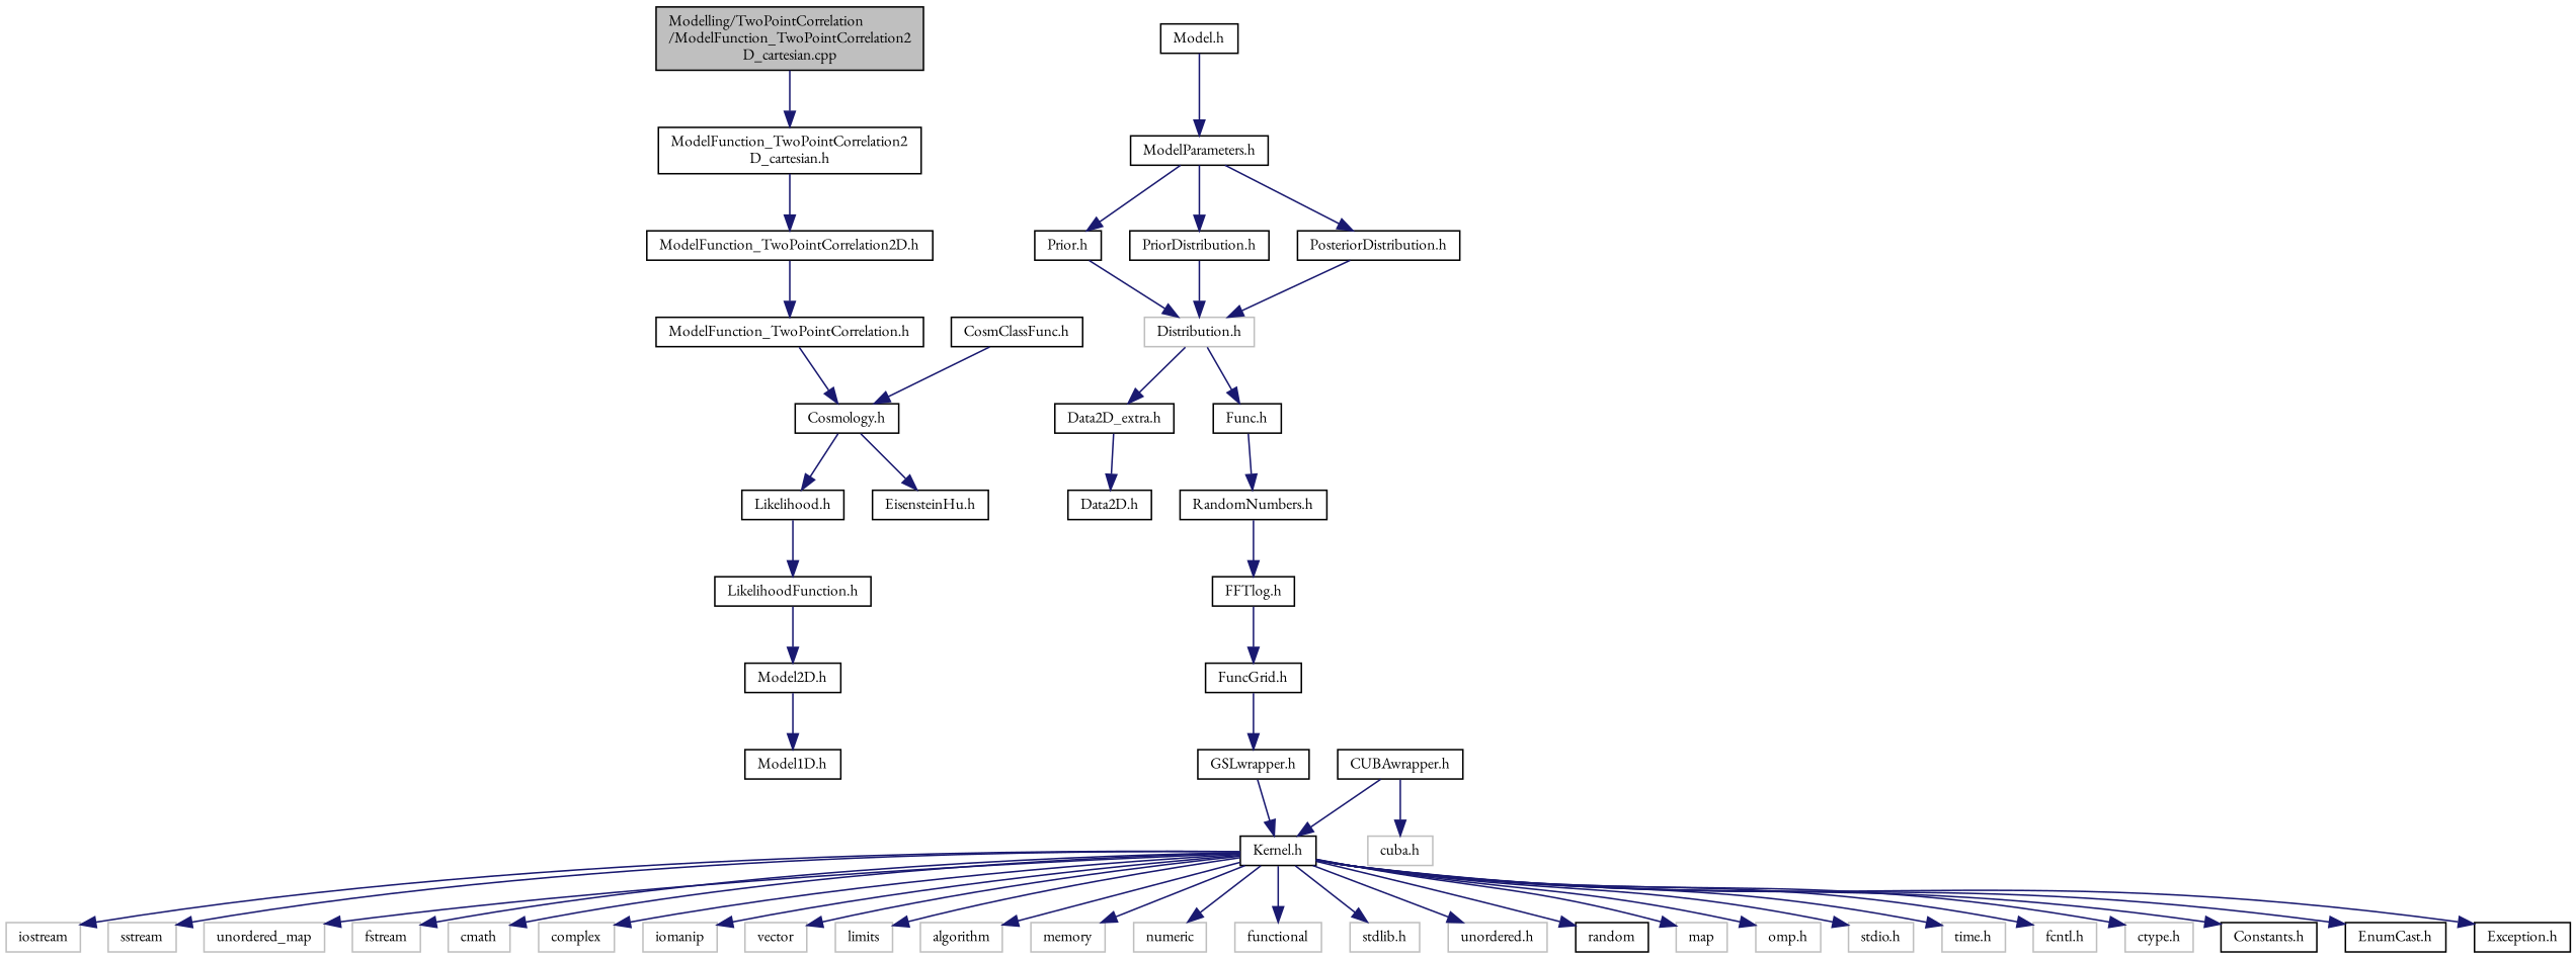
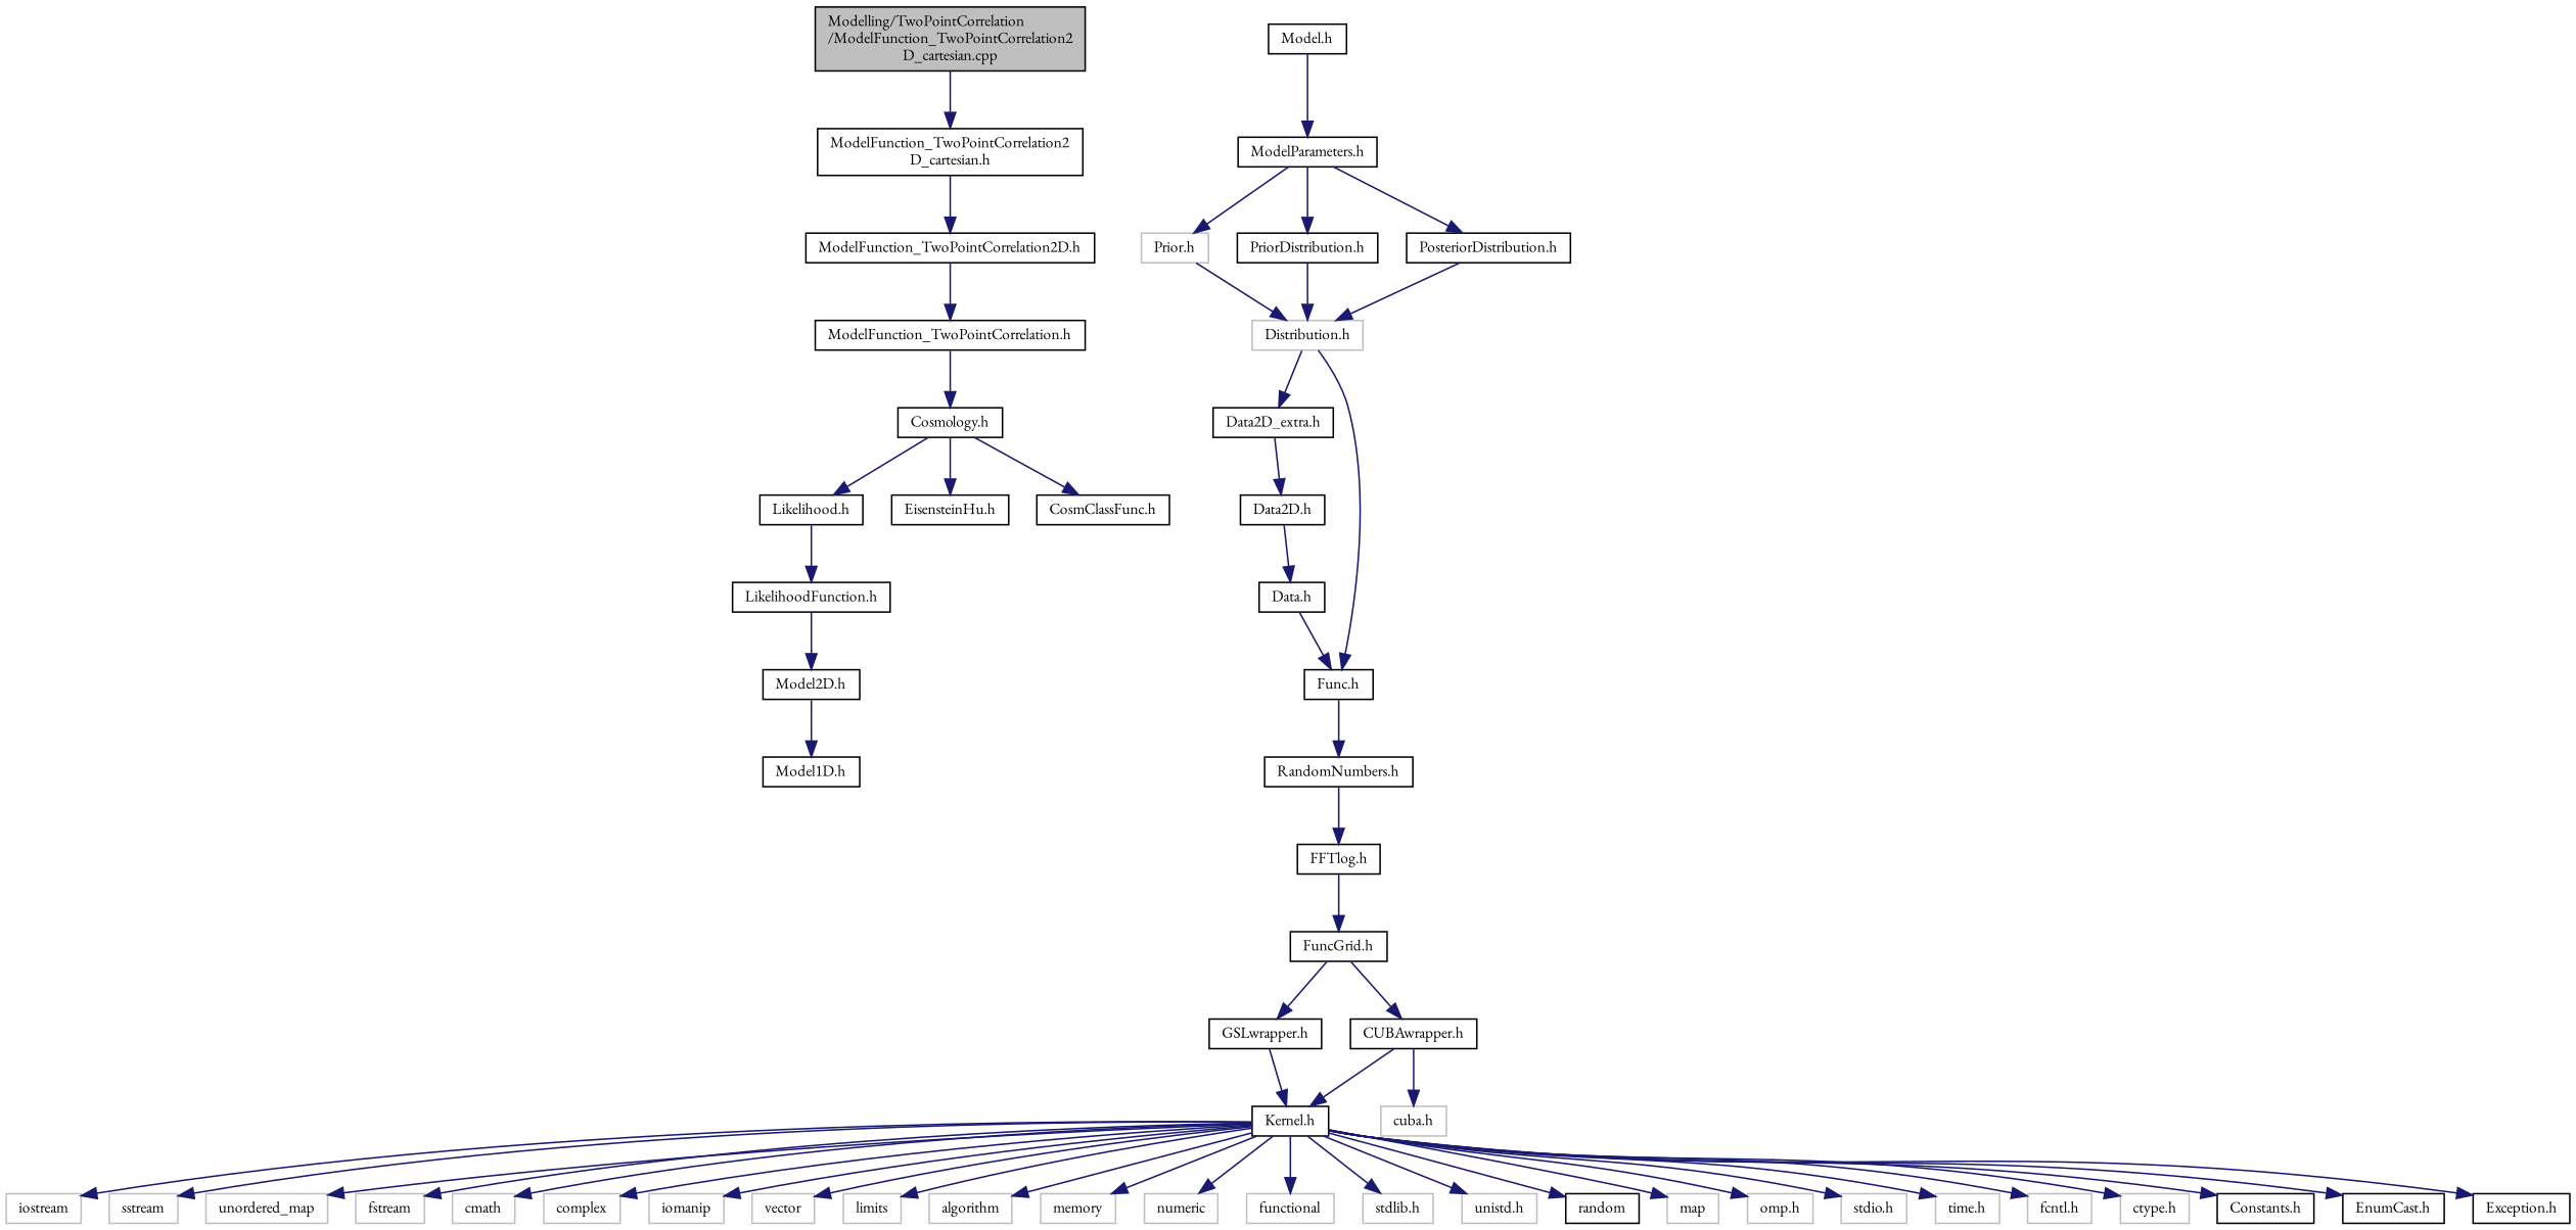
  digraph {
    fontname="EB Garamond"
    node [color=black fillcolor=white fontname="EB Garamond" fontsize=10 shape=record style=filled]
    edge [color=midnightblue fontname="EB Garamond" fontsize=10 labelfontname=Helvetica labelfontsize=10 style=solid]
    n1 [fillcolor=grey75 fontcolor=black height=0.2 label="Modelling/TwoPointCorrelation\l/ModelFunction_TwoPointCorrelation2\lD_cartesian.cpp" width=0.4]
    n2 [height=0.2 label="ModelFunction_TwoPointCorrelation2\lD_cartesian.h" width=0.4]
    n3 [height=0.2 label="ModelFunction_TwoPointCorrelation2D.h" width=0.4]
    n4 [height=0.2 label="ModelFunction_TwoPointCorrelation.h" width=0.4]
    n5 [height=0.2 label="Cosmology.h" width=0.4]
    n6 [height=0.2 label="Likelihood.h" width=0.4]
    n7 [height=0.2 label="EisensteinHu.h" width=0.4]
    n8 [height=0.2 label="CosmClassFunc.h" width=0.4]
    n9 [height=0.2 label="LikelihoodFunction.h" width=0.4]
    n10 [height=0.2 label="Model2D.h" width=0.4]
    n11 [height=0.2 label="Model1D.h" width=0.4]
    n12 [height=0.2 label="Model.h" width=0.4]
    n13 [height=0.2 label="ModelParameters.h" width=0.4]
-   n14 [height=0.2 label="Prior.h" width=0.4]
+   n14 [color=grey75 height=0.2 label="Prior.h" width=0.4]
    n15 [height=0.2 label="PriorDistribution.h" width=0.4]
    n16 [height=0.2 label="PosteriorDistribution.h" width=0.4]
    n17 [color=grey75 height=0.2 label="Distribution.h" width=0.4]
    n18 [height=0.2 label="Data2D_extra.h" width=0.4]
    n19 [height=0.2 label="Func.h" width=0.4]
    n20 [height=0.2 label="Data2D.h" width=0.4]
    n21 [height=0.2 label="RandomNumbers.h" width=0.4]
+   n22 [height=0.2 label="Data.h" width=0.4]
    n23 [height=0.2 label="FFTlog.h" width=0.4]
    n24 [height=0.2 label="FuncGrid.h" width=0.4]
    n25 [height=0.2 label="GSLwrapper.h" width=0.4]
    n26 [height=0.2 label="CUBAwrapper.h" width=0.4]
    n27 [height=0.2 label="Kernel.h" width=0.4]
    n28 [color=grey75 height=0.2 label="cuba.h" width=0.4]
    n29 [color=grey75 height=0.2 label=iostream width=0.4]
    n30 [color=grey75 height=0.2 label=sstream width=0.4]
    n31 [color=grey75 height=0.2 label=unordered_map width=0.4]
    n32 [color=grey75 height=0.2 label=fstream width=0.4]
    n33 [color=grey75 height=0.2 label=cmath width=0.4]
    n34 [color=grey75 height=0.2 label=complex width=0.4]
    n35 [color=grey75 height=0.2 label=iomanip width=0.4]
    n36 [color=grey75 height=0.2 label=vector width=0.4]
    n37 [color=grey75 height=0.2 label=limits width=0.4]
    n38 [color=grey75 height=0.2 label=algorithm width=0.4]
    n39 [color=grey75 height=0.2 label=memory width=0.4]
    n40 [color=grey75 height=0.2 label=numeric width=0.4]
    n41 [color=grey75 height=0.2 label=functional width=0.4]
    n42 [color=grey75 height=0.2 label="stdlib.h" width=0.4]
-   n43 [color=grey75 height=0.2 label="unordered.h" width=0.4]
+   n43 [color=grey75 height=0.2 label="unistd.h" width=0.4]
    n44 [height=0.2 label=random width=0.4]
    n45 [color=grey75 height=0.2 label=map width=0.4]
    n46 [color=grey75 height=0.2 label="omp.h" width=0.4]
    n47 [color=grey75 height=0.2 label="stdio.h" width=0.4]
    n48 [color=grey75 height=0.2 label="time.h" width=0.4]
    n49 [color=grey75 height=0.2 label="fcntl.h" width=0.4]
    n50 [color=grey75 height=0.2 label="ctype.h" width=0.4]
    n51 [height=0.2 label="Constants.h" width=0.4]
    n52 [height=0.2 label="EnumCast.h" width=0.4]
    n53 [height=0.2 label="Exception.h" width=0.4]
    n1 -> n2
    n2 -> n3
    n3 -> n4
    n4 -> n5
    n5 -> n6
    n5 -> n7
-   n8 -> n5
+   n5 -> n8
    n6 -> n9
    n9 -> n10
    n10 -> n11
    n12 -> n13
    n13 -> n14
    n13 -> n15
    n13 -> n16
    n14 -> n17
    n15 -> n17
    n16 -> n17
    n17 -> n18
    n17 -> n19
    n18 -> n20
    n19 -> n21
+   n20 -> n22
    n21 -> n23
+   n22 -> n19
    n23 -> n24
    n24 -> n25
+   n24 -> n26
    n25 -> n27
    n26 -> n27
    n26 -> n28
    n27 -> n29
    n27 -> n30
    n27 -> n31
    n27 -> n32
    n27 -> n33
    n27 -> n34
    n27 -> n35
    n27 -> n36
    n27 -> n37
    n27 -> n38
    n27 -> n39
    n27 -> n40
    n27 -> n41
    n27 -> n42
    n27 -> n43
    n27 -> n44
    n27 -> n45
    n27 -> n46
    n27 -> n47
    n27 -> n48
    n27 -> n49
    n27 -> n50
    n27 -> n51
    n27 -> n52
    n27 -> n53
  }
